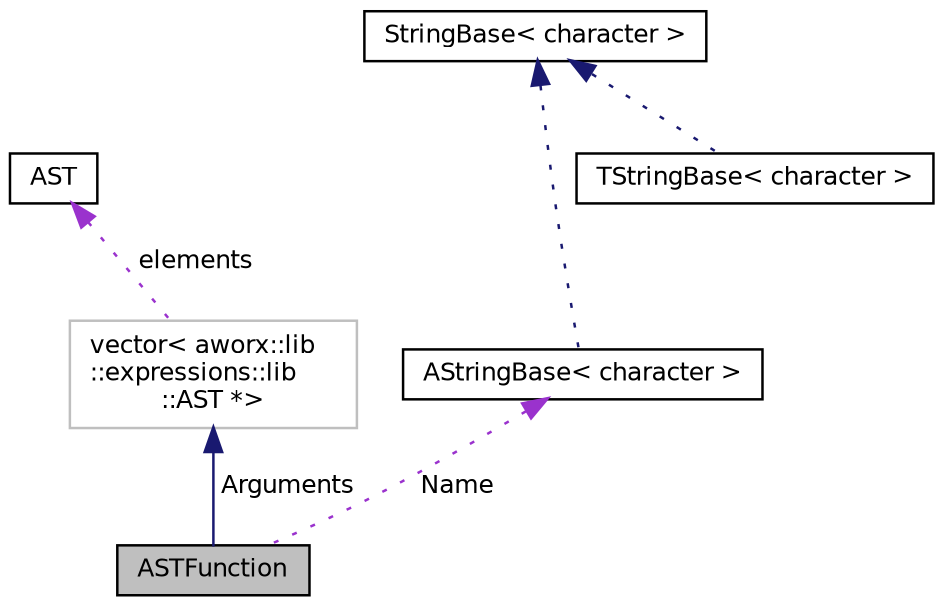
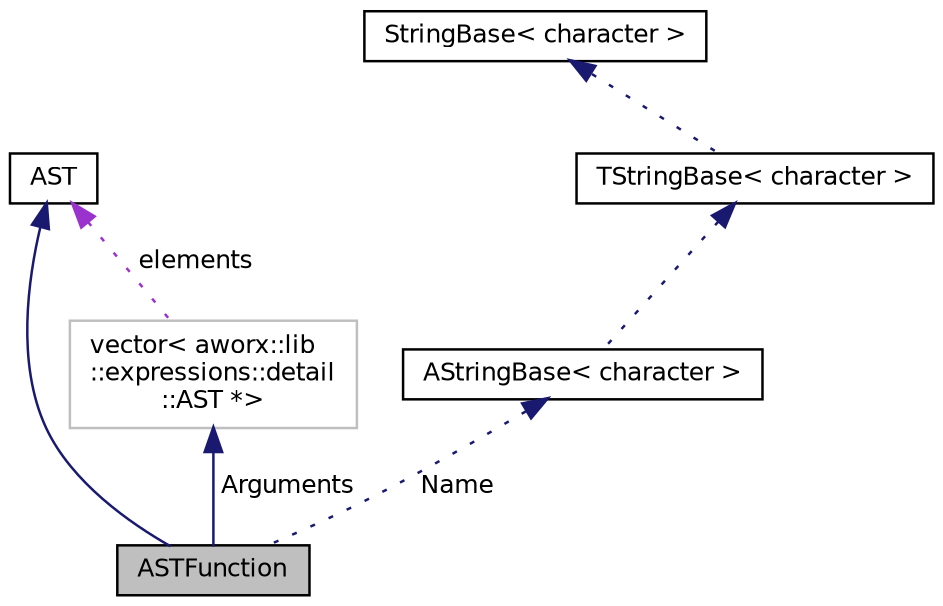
  digraph {
    node [color=black fillcolor=white fontname=Helvetica fontsize=10 shape=record style=filled]
    edge [color=midnightblue dir=back fontname=Helvetica fontsize=10 labelfontname=Helvetica labelfontsize=10 style=dotted]
    n1 [fillcolor=grey75 fontcolor=black height=0.2 label=ASTFunction width=0.4]
    n2 [height=0.2 label=AST width=0.4]
-   n3 [color=grey75 height=0.2 label="vector\< aworx::lib\l::expressions::lib\l::AST *\>" width=0.4]
+   n3 [color=grey75 height=0.2 label="vector\< aworx::lib\l::expressions::detail\l::AST *\>" width=0.4]
    n4 [height=0.2 label="AStringBase\< character \>" width=0.4]
    n5 [height=0.2 label="TStringBase\< character \>" width=0.4]
    n6 [height=0.2 label="StringBase\< character \>" width=0.4]
+   n2 -> n1 [style=solid]
    n2 -> n3 [color=darkorchid3 label=" elements"]
    n3 -> n1 [label=" Arguments" style=solid]
-   n4 -> n1 [color=darkorchid3 label=" Name"]
-   n6 -> n4
+   n4 -> n1 [label=" Name"]
+   n5 -> n4
    n6 -> n5
  }
